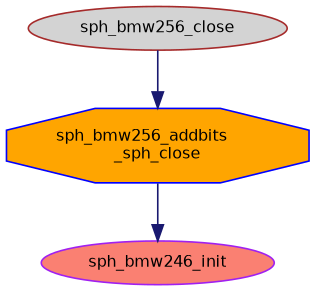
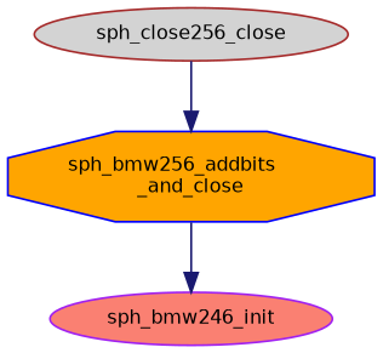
  digraph {
    rankdir=TB
    node [fontname=Helvetica fontsize=10 shape=ellipse style=filled]
    edge [arrowhead=normal color=midnightblue fontname=Helvetica fontsize=10 labelfontname=Helvetica labelfontsize=10 style=solid]
-   n1 [color=brown fillcolor=lightgrey fontcolor=black height=0.2 label=sph_bmw256_close width=0.4]
-   n2 [color=blue fillcolor=orange height=0.2 label="sph_bmw256_addbits\l_sph_close" shape=octagon width=0.4]
+   n1 [color=brown fillcolor=lightgrey fontcolor=black height=0.2 label=sph_close256_close width=0.4]
+   n2 [color=blue fillcolor=orange height=0.2 label="sph_bmw256_addbits\l_and_close" shape=octagon width=0.4]
    n3 [color=purple fillcolor=salmon height=0.2 label=sph_bmw246_init width=0.4]
    n1 -> n2
    n2 -> n3
  }
